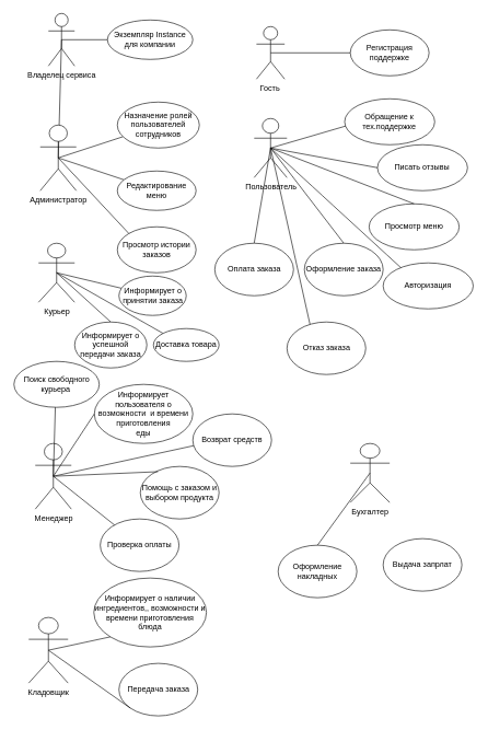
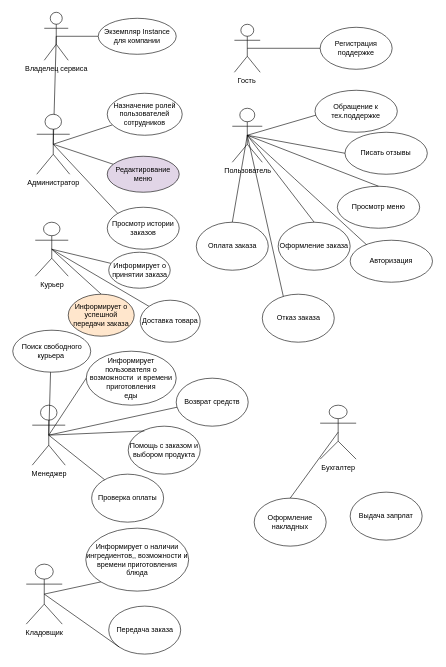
  <mxCell id="0" />
  <mxCell id="1" parent="0" />
  <mxCell id="2" value="Владелец сервиса&lt;br&gt;" style="shape=umlActor;verticalLabelPosition=bottom;verticalAlign=top;html=1;outlineConnect=0;" parent="1" vertex="1"><mxGeometry x="73" y="20" width="40" height="80" as="geometry" /></mxCell>
  <mxCell id="3" value="" style="endArrow=none;html=1;rounded=0;exitX=0.5;exitY=0.5;exitDx=0;exitDy=0;exitPerimeter=0;" parent="1" source="2" target="4" edge="1"><mxGeometry width="50" height="50" relative="1" as="geometry"><mxPoint x="123" y="310" as="sourcePoint" /><mxPoint x="193" y="50" as="targetPoint" /></mxGeometry></mxCell>
  <mxCell id="4" value="Экземпляр Instance для компании" style="ellipse;whiteSpace=wrap;html=1;" parent="1" vertex="1"><mxGeometry x="163" y="30" width="130" height="60" as="geometry" /></mxCell>
  <mxCell id="5" value="Гость&amp;nbsp;&lt;br&gt;" style="shape=umlActor;verticalLabelPosition=bottom;verticalAlign=top;html=1;outlineConnect=0;" parent="1" vertex="1"><mxGeometry x="390" y="40" width="43" height="80" as="geometry" /></mxCell>
  <mxCell id="6" value="" style="endArrow=none;html=1;rounded=0;exitX=0.5;exitY=0.5;exitDx=0;exitDy=0;exitPerimeter=0;" parent="1" source="5" target="7" edge="1"><mxGeometry width="50" height="50" relative="1" as="geometry"><mxPoint x="403" y="350" as="sourcePoint" /><mxPoint x="523" y="80" as="targetPoint" /></mxGeometry></mxCell>
  <mxCell id="7" value="Регистрация поддержке" style="ellipse;whiteSpace=wrap;html=1;" parent="1" vertex="1"><mxGeometry x="533" y="45" width="120" height="70" as="geometry" /></mxCell>
  <mxCell id="8" value="Пользователь" style="shape=umlActor;verticalLabelPosition=bottom;verticalAlign=top;html=1;outlineConnect=0;" parent="1" vertex="1"><mxGeometry x="386.5" y="180" width="50" height="90" as="geometry" /></mxCell>
  <mxCell id="9" value="" style="endArrow=none;html=1;rounded=0;entryX=0.5;entryY=0.5;entryDx=0;entryDy=0;entryPerimeter=0;startArrow=none;exitX=0.5;exitY=0.5;exitDx=0;exitDy=0;exitPerimeter=0;" parent="1" source="10" target="2" edge="1"><mxGeometry width="50" height="50" relative="1" as="geometry"><mxPoint x="93" y="250" as="sourcePoint" /><mxPoint x="253" y="400" as="targetPoint" /></mxGeometry></mxCell>
  <mxCell id="10" value="Администратор&lt;br&gt;" style="shape=umlActor;verticalLabelPosition=bottom;verticalAlign=top;html=1;outlineConnect=0;" parent="1" vertex="1"><mxGeometry x="60.5" y="190" width="55" height="100" as="geometry" /></mxCell>
  <mxCell id="11" value="" style="endArrow=none;html=1;rounded=0;exitX=0.5;exitY=0.5;exitDx=0;exitDy=0;exitPerimeter=0;" parent="1" source="10" target="12" edge="1"><mxGeometry width="50" height="50" relative="1" as="geometry"><mxPoint x="183" y="330" as="sourcePoint" /><mxPoint x="213" y="330" as="targetPoint" /></mxGeometry></mxCell>
- <mxCell id="12" value="Редактирование меню" style="ellipse;whiteSpace=wrap;html=1;" parent="1" vertex="1"><mxGeometry x="178" y="260" width="120" height="60" as="geometry" /></mxCell>
+ <mxCell id="12" value="Редактирование меню" style="ellipse;whiteSpace=wrap;html=1;fillColor=#e1d5e7;" parent="1" vertex="1"><mxGeometry x="178" y="260" width="120" height="60" as="geometry" /></mxCell>
  <mxCell id="13" value="Просмотр меню&lt;br&gt;" style="ellipse;whiteSpace=wrap;html=1;" parent="1" vertex="1"><mxGeometry x="561.62" y="310" width="137.25" height="70" as="geometry" /></mxCell>
  <mxCell id="14" value="" style="endArrow=none;html=1;rounded=0;exitX=0.5;exitY=0.5;exitDx=0;exitDy=0;exitPerimeter=0;entryX=0.5;entryY=0;entryDx=0;entryDy=0;" parent="1" source="8" target="13" edge="1"><mxGeometry width="50" height="50" relative="1" as="geometry"><mxPoint x="493" y="280" as="sourcePoint" /><mxPoint x="373" y="430" as="targetPoint" /></mxGeometry></mxCell>
  <mxCell id="15" value="" style="endArrow=none;html=1;rounded=0;entryX=0.5;entryY=0.5;entryDx=0;entryDy=0;exitX=0.5;exitY=0;exitDx=0;exitDy=0;entryPerimeter=0;" parent="1" source="16" target="8" edge="1"><mxGeometry width="50" height="50" relative="1" as="geometry"><mxPoint x="483" y="540" as="sourcePoint" /><mxPoint x="503" y="420" as="targetPoint" /></mxGeometry></mxCell>
  <mxCell id="16" value="Оформление заказа&lt;br&gt;" style="ellipse;whiteSpace=wrap;html=1;" parent="1" vertex="1"><mxGeometry x="463" y="370" width="120" height="80" as="geometry" /></mxCell>
  <mxCell id="17" value="Менеджер&lt;br&gt;" style="shape=umlActor;verticalLabelPosition=bottom;verticalAlign=top;html=1;outlineConnect=0;" parent="1" vertex="1"><mxGeometry x="53" y="675" width="55" height="100" as="geometry" /></mxCell>
  <mxCell id="18" value="Курьер&lt;br&gt;" style="shape=umlActor;verticalLabelPosition=bottom;verticalAlign=top;html=1;outlineConnect=0;" parent="1" vertex="1"><mxGeometry x="58" y="370" width="55" height="90" as="geometry" /></mxCell>
  <mxCell id="19" value="Кладовщик&lt;br&gt;" style="shape=umlActor;verticalLabelPosition=bottom;verticalAlign=top;html=1;outlineConnect=0;" parent="1" vertex="1"><mxGeometry x="43" y="940" width="60" height="100" as="geometry" /></mxCell>
  <mxCell id="20" value="Информирует пользователя о возможности&amp;nbsp; и времени &lt;br&gt;приготовления&lt;br&gt;еды" style="ellipse;whiteSpace=wrap;html=1;" parent="1" vertex="1"><mxGeometry x="143" y="585" width="150" height="90" as="geometry" /></mxCell>
  <mxCell id="21" value="" style="endArrow=none;html=1;rounded=0;exitX=0.5;exitY=0.5;exitDx=0;exitDy=0;exitPerimeter=0;entryX=0;entryY=0.5;entryDx=0;entryDy=0;" parent="1" source="17" target="20" edge="1"><mxGeometry width="50" height="50" relative="1" as="geometry"><mxPoint x="423" y="430" as="sourcePoint" /><mxPoint x="473" y="380" as="targetPoint" /></mxGeometry></mxCell>
  <mxCell id="22" value="" style="endArrow=none;html=1;rounded=0;exitX=0.5;exitY=0.5;exitDx=0;exitDy=0;exitPerimeter=0;" parent="1" source="10" target="23" edge="1"><mxGeometry width="50" height="50" relative="1" as="geometry"><mxPoint x="423" y="430" as="sourcePoint" /><mxPoint x="223" y="240" as="targetPoint" /></mxGeometry></mxCell>
  <mxCell id="23" value="Назначение ролей пользователей сотрудников" style="ellipse;whiteSpace=wrap;html=1;" parent="1" vertex="1"><mxGeometry x="178" y="155" width="125" height="70" as="geometry" /></mxCell>
  <mxCell id="24" value="" style="endArrow=none;html=1;rounded=0;entryX=0.5;entryY=0.5;entryDx=0;entryDy=0;entryPerimeter=0;exitX=0.5;exitY=0;exitDx=0;exitDy=0;" parent="1" source="25" target="17" edge="1"><mxGeometry width="50" height="50" relative="1" as="geometry"><mxPoint x="93" y="590" as="sourcePoint" /><mxPoint x="473" y="630" as="targetPoint" /></mxGeometry></mxCell>
  <mxCell id="25" value="Поиск свободного курьера&amp;nbsp;" style="ellipse;whiteSpace=wrap;html=1;" parent="1" vertex="1"><mxGeometry x="20.5" y="550" width="130" height="70" as="geometry" /></mxCell>
  <mxCell id="26" value="Информирует о наличии ингредиентов,, возможности и времени приготовления блюда" style="ellipse;whiteSpace=wrap;html=1;" parent="1" vertex="1"><mxGeometry x="142.25" y="880" width="171.5" height="105" as="geometry" /></mxCell>
  <mxCell id="27" value="" style="endArrow=none;html=1;rounded=0;exitX=0.5;exitY=0.5;exitDx=0;exitDy=0;exitPerimeter=0;entryX=0;entryY=0;entryDx=0;entryDy=0;" parent="1" source="18" target="47" edge="1"><mxGeometry width="50" height="50" relative="1" as="geometry"><mxPoint x="433" y="740" as="sourcePoint" /><mxPoint x="273" y="450" as="targetPoint" /></mxGeometry></mxCell>
  <mxCell id="28" value="Передача заказа" style="ellipse;whiteSpace=wrap;html=1;" parent="1" vertex="1"><mxGeometry x="180.5" y="1010" width="120" height="80" as="geometry" /></mxCell>
  <mxCell id="29" value="" style="endArrow=none;html=1;rounded=0;entryX=0.5;entryY=0.5;entryDx=0;entryDy=0;exitX=0.5;exitY=0;exitDx=0;exitDy=0;entryPerimeter=0;" parent="1" source="30" target="18" edge="1"><mxGeometry width="50" height="50" relative="1" as="geometry"><mxPoint x="243" y="550" as="sourcePoint" /><mxPoint x="543" y="560" as="targetPoint" /></mxGeometry></mxCell>
- <mxCell id="30" value="Информирует о успешной передачи заказа" style="ellipse;whiteSpace=wrap;html=1;" parent="1" vertex="1"><mxGeometry x="113" y="490" width="110" height="70" as="geometry" /></mxCell>
+ <mxCell id="30" value="Информирует о успешной передачи заказа" style="ellipse;whiteSpace=wrap;html=1;fillColor=#ffe6cc;" parent="1" vertex="1"><mxGeometry x="113" y="490" width="110" height="70" as="geometry" /></mxCell>
  <mxCell id="31" value="" style="endArrow=none;html=1;rounded=0;entryX=0.5;entryY=0.5;entryDx=0;entryDy=0;exitX=0.5;exitY=0;exitDx=0;exitDy=0;entryPerimeter=0;" parent="1" source="32" target="8" edge="1"><mxGeometry width="50" height="50" relative="1" as="geometry"><mxPoint x="672" y="630" as="sourcePoint" /><mxPoint x="543" y="620" as="targetPoint" /></mxGeometry></mxCell>
  <mxCell id="32" value="Оплата заказа" style="ellipse;whiteSpace=wrap;html=1;" parent="1" vertex="1"><mxGeometry x="326.5" y="370" width="120" height="80" as="geometry" /></mxCell>
  <mxCell id="33" value="Оформление накладных" style="ellipse;whiteSpace=wrap;html=1;" parent="1" vertex="1"><mxGeometry x="423" y="830" width="120" height="80" as="geometry" /></mxCell>
  <mxCell id="34" value="" style="endArrow=none;html=1;rounded=0;entryX=0.5;entryY=0;entryDx=0;entryDy=0;exitX=0.5;exitY=0.5;exitDx=0;exitDy=0;exitPerimeter=0;" parent="1" source="35" target="33" edge="1"><mxGeometry width="50" height="50" relative="1" as="geometry"><mxPoint x="663" y="920" as="sourcePoint" /><mxPoint x="543" y="750" as="targetPoint" /></mxGeometry></mxCell>
  <mxCell id="35" value="Бухгалтер" style="shape=umlActor;verticalLabelPosition=bottom;verticalAlign=top;html=1;outlineConnect=0;" parent="1" vertex="1"><mxGeometry x="533" y="675" width="60" height="90" as="geometry" /></mxCell>
  <mxCell id="36" value="Просмотр истории заказов" style="ellipse;whiteSpace=wrap;html=1;" parent="1" vertex="1"><mxGeometry x="178" y="345" width="120" height="70" as="geometry" /></mxCell>
  <mxCell id="37" value="Помощь с заказом&amp;nbsp;и выбором&amp;nbsp;продукта" style="ellipse;whiteSpace=wrap;html=1;" parent="1" vertex="1"><mxGeometry x="213" y="710" width="120" height="80" as="geometry" /></mxCell>
  <mxCell id="38" value="" style="endArrow=none;html=1;rounded=0;exitX=0.5;exitY=0.5;exitDx=0;exitDy=0;exitPerimeter=0;entryX=0;entryY=0;entryDx=0;entryDy=0;" parent="1" source="10" target="36" edge="1"><mxGeometry width="50" height="50" relative="1" as="geometry"><mxPoint x="363" y="590" as="sourcePoint" /><mxPoint x="413" y="540" as="targetPoint" /></mxGeometry></mxCell>
  <mxCell id="39" value="" style="endArrow=none;html=1;rounded=0;exitX=0.5;exitY=0.5;exitDx=0;exitDy=0;exitPerimeter=0;entryX=0.225;entryY=0.1;entryDx=0;entryDy=0;entryPerimeter=0;" parent="1" source="17" target="37" edge="1"><mxGeometry width="50" height="50" relative="1" as="geometry"><mxPoint x="363" y="770" as="sourcePoint" /><mxPoint x="413" y="720" as="targetPoint" /></mxGeometry></mxCell>
  <mxCell id="40" value="" style="endArrow=none;html=1;rounded=0;exitX=0.5;exitY=0.5;exitDx=0;exitDy=0;exitPerimeter=0;entryX=0;entryY=1;entryDx=0;entryDy=0;" parent="1" source="19" target="28" edge="1"><mxGeometry width="50" height="50" relative="1" as="geometry"><mxPoint x="363" y="810" as="sourcePoint" /><mxPoint x="263" y="1000" as="targetPoint" /></mxGeometry></mxCell>
  <mxCell id="41" value="" style="endArrow=none;html=1;rounded=0;exitX=0.5;exitY=0.5;exitDx=0;exitDy=0;exitPerimeter=0;entryX=0;entryY=1;entryDx=0;entryDy=0;" parent="1" source="19" target="26" edge="1"><mxGeometry width="50" height="50" relative="1" as="geometry"><mxPoint x="363" y="810" as="sourcePoint" /><mxPoint x="413" y="760" as="targetPoint" /></mxGeometry></mxCell>
  <mxCell id="42" value="Выдача запрлат" style="ellipse;whiteSpace=wrap;html=1;" parent="1" vertex="1"><mxGeometry x="583" y="820" width="120" height="80" as="geometry" /></mxCell>
  <mxCell id="43" value="Писать отзывы" style="ellipse;whiteSpace=wrap;html=1;" parent="1" vertex="1"><mxGeometry x="574.37" y="220" width="137.25" height="70" as="geometry" /></mxCell>
  <mxCell id="44" value="" style="endArrow=none;html=1;rounded=0;exitX=0.5;exitY=0.5;exitDx=0;exitDy=0;exitPerimeter=0;entryX=0;entryY=0.5;entryDx=0;entryDy=0;" parent="1" source="8" target="43" edge="1"><mxGeometry width="50" height="50" relative="1" as="geometry"><mxPoint x="303" y="560" as="sourcePoint" /><mxPoint x="353" y="510" as="targetPoint" /></mxGeometry></mxCell>
  <mxCell id="45" value="" style="endArrow=none;html=1;rounded=0;exitX=0.5;exitY=0.5;exitDx=0;exitDy=0;exitPerimeter=0;" parent="1" source="8" edge="1"><mxGeometry width="50" height="50" relative="1" as="geometry"><mxPoint x="303" y="560" as="sourcePoint" /><mxPoint x="529.239" y="190.54" as="targetPoint" /></mxGeometry></mxCell>
  <mxCell id="46" value="Обращение к тех.поддержке" style="ellipse;whiteSpace=wrap;html=1;" parent="1" vertex="1"><mxGeometry x="524.37" y="150" width="137.25" height="70" as="geometry" /></mxCell>
- <mxCell id="47" value="Доставка товара" style="ellipse;whiteSpace=wrap;html=1;" parent="1" vertex="1"><mxGeometry x="233" y="500" width="100" height="50" as="geometry" /></mxCell>
+ <mxCell id="47" value="Доставка товара" style="ellipse;whiteSpace=wrap;html=1;" parent="1" vertex="1"><mxGeometry x="233" y="500" width="100" height="70" as="geometry" /></mxCell>
  <mxCell id="48" value="Проверка оплаты" style="ellipse;whiteSpace=wrap;html=1;" parent="1" vertex="1"><mxGeometry x="152" y="790" width="120" height="80" as="geometry" /></mxCell>
  <mxCell id="49" value="" style="endArrow=none;html=1;rounded=0;entryX=0.5;entryY=0.5;entryDx=0;entryDy=0;entryPerimeter=0;" parent="1" source="48" target="17" edge="1"><mxGeometry width="50" height="50" relative="1" as="geometry"><mxPoint x="143" y="830" as="sourcePoint" /><mxPoint x="193" y="780" as="targetPoint" /></mxGeometry></mxCell>
  <mxCell id="50" value="" style="endArrow=none;html=1;rounded=0;exitX=0.5;exitY=0.5;exitDx=0;exitDy=0;exitPerimeter=0;" parent="1" source="17" edge="1"><mxGeometry width="50" height="50" relative="1" as="geometry"><mxPoint x="343" y="660" as="sourcePoint" /><mxPoint x="333" y="670" as="targetPoint" /></mxGeometry></mxCell>
  <mxCell id="51" value="Возврат средств" style="ellipse;whiteSpace=wrap;html=1;" parent="1" vertex="1"><mxGeometry x="293" y="630" width="120" height="80" as="geometry" /></mxCell>
  <mxCell id="52" value="" style="endArrow=none;html=1;rounded=0;entryX=0.5;entryY=0.5;entryDx=0;entryDy=0;entryPerimeter=0;" parent="1" target="8" edge="1"><mxGeometry width="50" height="50" relative="1" as="geometry"><mxPoint x="473" y="500" as="sourcePoint" /><mxPoint x="433" y="480" as="targetPoint" /></mxGeometry></mxCell>
  <mxCell id="53" value="Отказ заказа" style="ellipse;whiteSpace=wrap;html=1;" parent="1" vertex="1"><mxGeometry x="436.5" y="490" width="120" height="80" as="geometry" /></mxCell>
  <mxCell id="54" value="" style="endArrow=none;html=1;rounded=0;exitX=0.5;exitY=0.5;exitDx=0;exitDy=0;exitPerimeter=0;" parent="1" source="18" target="55" edge="1"><mxGeometry width="50" height="50" relative="1" as="geometry"><mxPoint x="333" y="590" as="sourcePoint" /><mxPoint x="203" y="440" as="targetPoint" /></mxGeometry></mxCell>
  <mxCell id="55" value="Информирует о принятии заказа" style="ellipse;whiteSpace=wrap;html=1;" parent="1" vertex="1"><mxGeometry x="180.5" y="420" width="102.5" height="60" as="geometry" /></mxCell>
  <mxCell id="56" value="" style="endArrow=none;html=1;rounded=0;fontSize=12;startSize=14;endSize=14;sourcePerimeterSpacing=8;targetPerimeterSpacing=8;curved=1;exitX=0.5;exitY=0.5;exitDx=0;exitDy=0;exitPerimeter=0;" edge="1" parent="1" source="8"><mxGeometry width="50" height="50" relative="1" as="geometry"><mxPoint x="573" y="420" as="sourcePoint" /><mxPoint x="613" y="410" as="targetPoint" /></mxGeometry></mxCell>
  <mxCell id="57" value="Авторизация" style="ellipse;whiteSpace=wrap;html=1;" vertex="1" parent="1"><mxGeometry x="583" y="400" width="137.25" height="70" as="geometry" /></mxCell>
